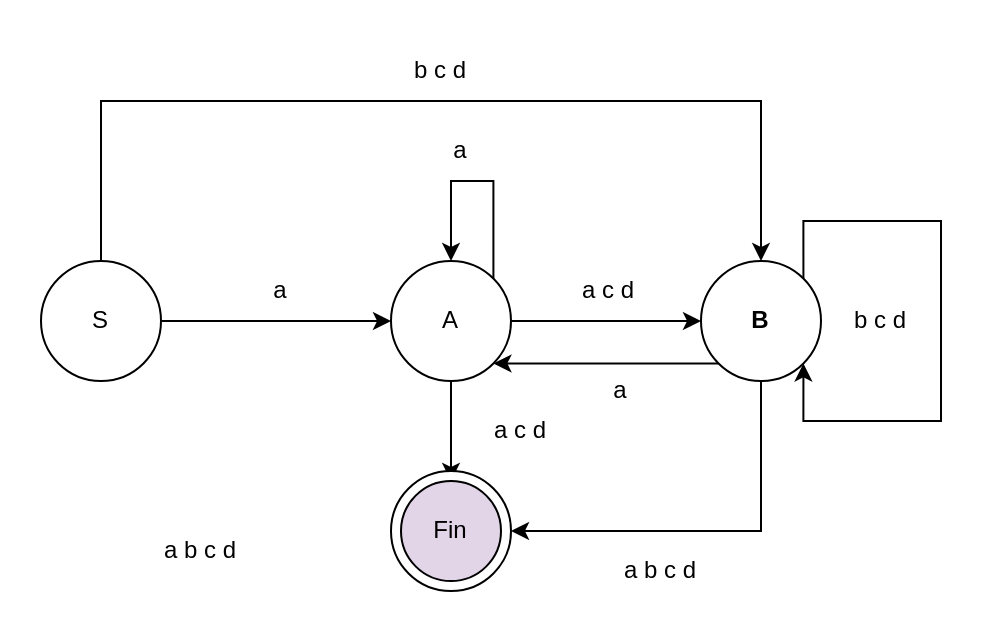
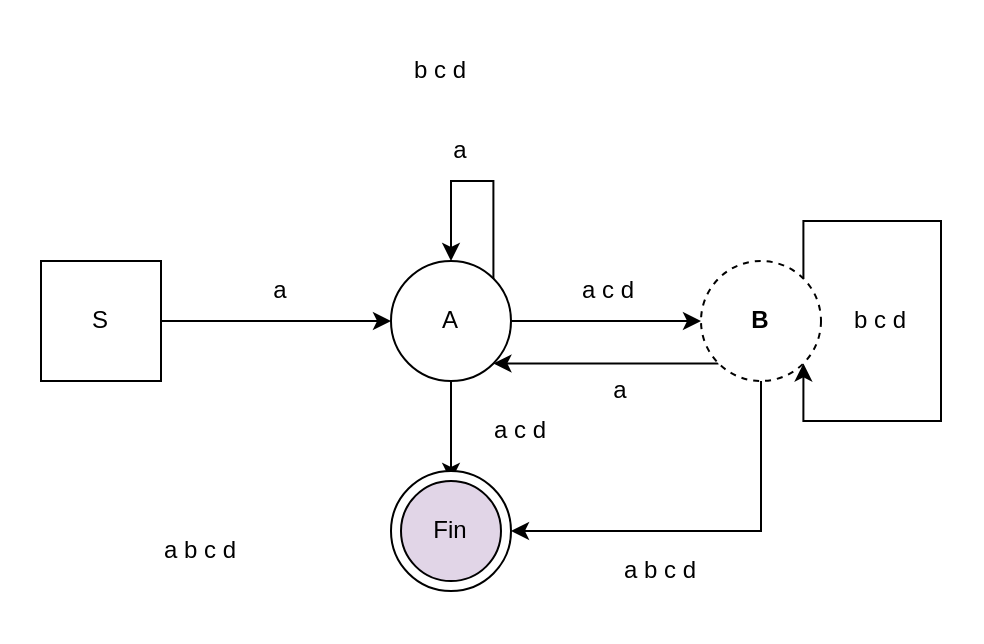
  <mxCell id="0" />
  <mxCell id="1" parent="0" />
  <mxCell id="2" style="edgeStyle=orthogonalEdgeStyle;rounded=0;orthogonalLoop=1;jettySize=auto;html=1;exitX=1;exitY=0.5;exitDx=0;exitDy=0;entryX=0;entryY=0.5;entryDx=0;entryDy=0;" edge="1" parent="1" source="4" target="7"><mxGeometry relative="1" as="geometry" /></mxCell>
- <mxCell id="3" style="edgeStyle=orthogonalEdgeStyle;rounded=0;orthogonalLoop=1;jettySize=auto;html=1;exitX=0.5;exitY=0;exitDx=0;exitDy=0;entryX=0.5;entryY=0;entryDx=0;entryDy=0;" edge="1" parent="1" source="4" target="10"><mxGeometry relative="1" as="geometry"><Array as="points"><mxPoint x="50" y="50" /><mxPoint x="380" y="50" /></Array></mxGeometry></mxCell>
- <mxCell id="4" value="S" style="ellipse;whiteSpace=wrap;html=1;aspect=fixed;" vertex="1" parent="1"><mxGeometry x="20" y="130" width="60" height="60" as="geometry" /></mxCell>
+ <mxCell id="4" value="S" style="whiteSpace=wrap;html=1;aspect=fixed;rounded=0;" vertex="1" parent="1"><mxGeometry x="20" y="130" width="60" height="60" as="geometry" /></mxCell>
  <mxCell id="5" style="edgeStyle=orthogonalEdgeStyle;rounded=0;orthogonalLoop=1;jettySize=auto;html=1;exitX=0.5;exitY=1;exitDx=0;exitDy=0;entryX=0.5;entryY=0;entryDx=0;entryDy=0;" edge="1" parent="1" source="7" target="12"><mxGeometry relative="1" as="geometry" /></mxCell>
  <mxCell id="6" style="edgeStyle=orthogonalEdgeStyle;rounded=0;orthogonalLoop=1;jettySize=auto;html=1;exitX=1;exitY=0.5;exitDx=0;exitDy=0;entryX=0;entryY=0.5;entryDx=0;entryDy=0;" edge="1" parent="1" source="7" target="10"><mxGeometry relative="1" as="geometry" /></mxCell>
  <mxCell id="7" value="A" style="ellipse;whiteSpace=wrap;html=1;aspect=fixed;" vertex="1" parent="1"><mxGeometry x="195" y="130" width="60" height="60" as="geometry" /></mxCell>
  <mxCell id="8" style="edgeStyle=orthogonalEdgeStyle;rounded=0;orthogonalLoop=1;jettySize=auto;html=1;exitX=0.5;exitY=1;exitDx=0;exitDy=0;entryX=1;entryY=0.5;entryDx=0;entryDy=0;" edge="1" parent="1" source="10" target="11"><mxGeometry relative="1" as="geometry" /></mxCell>
  <mxCell id="9" style="edgeStyle=orthogonalEdgeStyle;rounded=0;orthogonalLoop=1;jettySize=auto;html=1;exitX=0;exitY=1;exitDx=0;exitDy=0;entryX=1;entryY=1;entryDx=0;entryDy=0;" edge="1" parent="1" source="10" target="7"><mxGeometry relative="1" as="geometry" /></mxCell>
- <mxCell id="10" value="&lt;b&gt;B&lt;/b&gt;" style="ellipse;whiteSpace=wrap;html=1;aspect=fixed;" vertex="1" parent="1"><mxGeometry x="350" y="130" width="60" height="60" as="geometry" /></mxCell>
+ <mxCell id="10" value="&lt;b&gt;B&lt;/b&gt;" style="ellipse;whiteSpace=wrap;html=1;aspect=fixed;dashed=1;" vertex="1" parent="1"><mxGeometry x="350" y="130" width="60" height="60" as="geometry" /></mxCell>
  <mxCell id="11" value="" style="ellipse;whiteSpace=wrap;html=1;aspect=fixed;" vertex="1" parent="1"><mxGeometry x="195" y="235" width="60" height="60" as="geometry" /></mxCell>
  <mxCell id="12" value="Fin" style="ellipse;whiteSpace=wrap;html=1;aspect=fixed;fillColor=#e1d5e7;" vertex="1" parent="1"><mxGeometry x="200" y="240" width="50" height="50" as="geometry" /></mxCell>
  <mxCell id="13" value="a" style="text;html=1;strokeColor=none;fillColor=none;align=center;verticalAlign=middle;whiteSpace=wrap;rounded=0;" vertex="1" parent="1"><mxGeometry x="110" y="130" width="60" height="30" as="geometry" /></mxCell>
  <mxCell id="14" value="a b c d" style="text;html=1;strokeColor=none;fillColor=none;align=center;verticalAlign=middle;whiteSpace=wrap;rounded=0;" vertex="1" parent="1"><mxGeometry x="70" y="260" width="60" height="30" as="geometry" /></mxCell>
  <mxCell id="15" value="a c d" style="text;html=1;strokeColor=none;fillColor=none;align=center;verticalAlign=middle;whiteSpace=wrap;rounded=0;" vertex="1" parent="1"><mxGeometry x="230" y="200" width="60" height="30" as="geometry" /></mxCell>
  <mxCell id="16" value="a c d" style="text;html=1;strokeColor=none;fillColor=none;align=center;verticalAlign=middle;whiteSpace=wrap;rounded=0;" vertex="1" parent="1"><mxGeometry x="274" y="130" width="60" height="30" as="geometry" /></mxCell>
  <mxCell id="17" style="edgeStyle=orthogonalEdgeStyle;rounded=0;orthogonalLoop=1;jettySize=auto;html=1;exitX=1;exitY=0;exitDx=0;exitDy=0;entryX=0.5;entryY=0;entryDx=0;entryDy=0;" edge="1" parent="1" source="7" target="7"><mxGeometry relative="1" as="geometry"><Array as="points"><mxPoint x="246" y="90" /><mxPoint x="225" y="90" /></Array></mxGeometry></mxCell>
  <mxCell id="18" value="a" style="text;html=1;strokeColor=none;fillColor=none;align=center;verticalAlign=middle;whiteSpace=wrap;rounded=0;" vertex="1" parent="1"><mxGeometry x="200" y="60" width="60" height="30" as="geometry" /></mxCell>
  <mxCell id="19" value="b c d" style="text;html=1;strokeColor=none;fillColor=none;align=center;verticalAlign=middle;whiteSpace=wrap;rounded=0;" vertex="1" parent="1"><mxGeometry x="190" y="20" width="60" height="30" as="geometry" /></mxCell>
  <mxCell id="20" value="a b c d" style="text;html=1;strokeColor=none;fillColor=none;align=center;verticalAlign=middle;whiteSpace=wrap;rounded=0;" vertex="1" parent="1"><mxGeometry x="300" y="270" width="60" height="30" as="geometry" /></mxCell>
  <mxCell id="21" style="edgeStyle=orthogonalEdgeStyle;rounded=0;orthogonalLoop=1;jettySize=auto;html=1;exitX=1;exitY=0;exitDx=0;exitDy=0;entryX=1;entryY=1;entryDx=0;entryDy=0;" edge="1" parent="1" source="10" target="10"><mxGeometry relative="1" as="geometry"><Array as="points"><mxPoint x="401" y="110" /><mxPoint x="470" y="110" /><mxPoint x="470" y="210" /><mxPoint x="401" y="210" /></Array></mxGeometry></mxCell>
  <mxCell id="22" value="b c d" style="text;html=1;strokeColor=none;fillColor=none;align=center;verticalAlign=middle;whiteSpace=wrap;rounded=0;" vertex="1" parent="1"><mxGeometry x="410" y="145" width="60" height="30" as="geometry" /></mxCell>
  <mxCell id="23" value="a" style="text;html=1;strokeColor=none;fillColor=none;align=center;verticalAlign=middle;whiteSpace=wrap;rounded=0;" vertex="1" parent="1"><mxGeometry x="280" y="180" width="60" height="30" as="geometry" /></mxCell>
